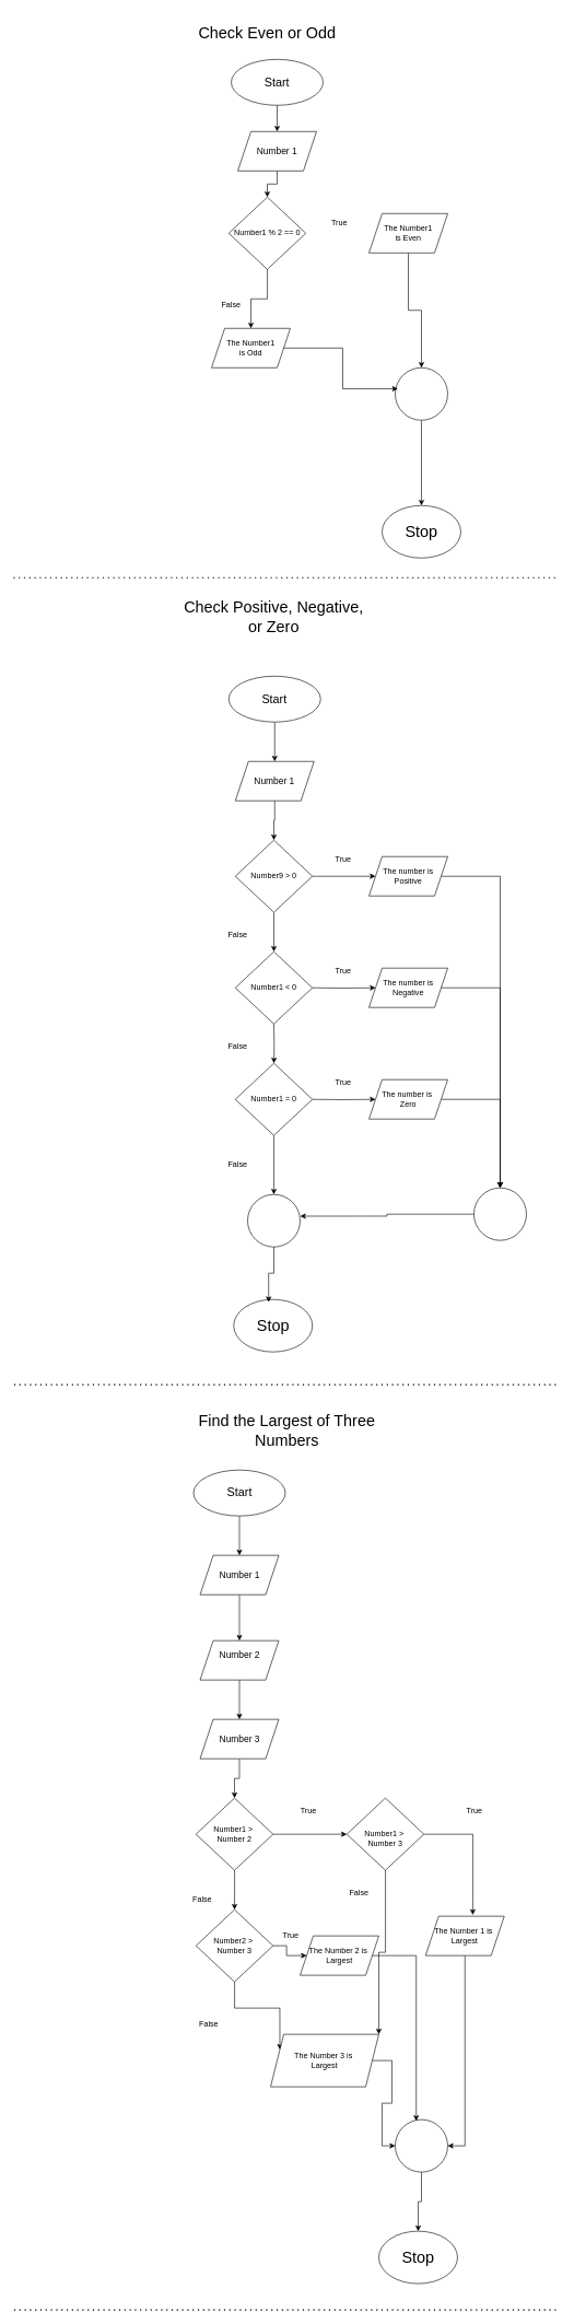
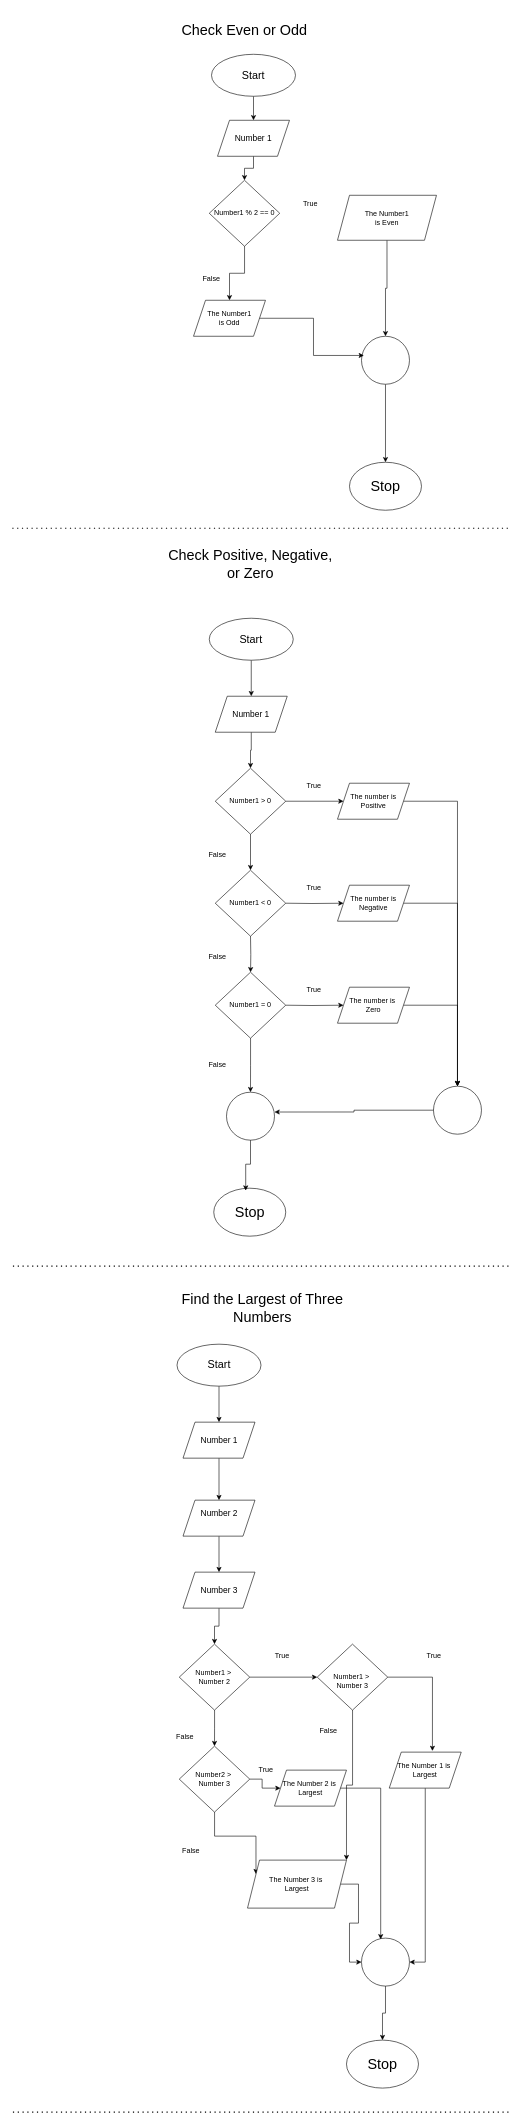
  <mxCell id="0" />
  <mxCell id="1" parent="0" />
  <mxCell id="2" value="&lt;font style=&quot;font-size: 24px;&quot;&gt;Check Even or Odd&lt;/font&gt;" style="text;html=1;align=center;verticalAlign=middle;whiteSpace=wrap;rounded=0;" vertex="1" parent="1"><mxGeometry x="262" y="20" width="290" height="60" as="geometry" /></mxCell>
  <mxCell id="3" style="edgeStyle=orthogonalEdgeStyle;rounded=0;orthogonalLoop=1;jettySize=auto;html=1;entryX=0.5;entryY=0;entryDx=0;entryDy=0;" edge="1" parent="1" source="4" target="6"><mxGeometry relative="1" as="geometry" /></mxCell>
  <mxCell id="4" value="&lt;font style=&quot;font-size: 18px;&quot;&gt;Start&lt;/font&gt;" style="ellipse;whiteSpace=wrap;html=1;" vertex="1" parent="1"><mxGeometry x="352" y="90" width="140" height="70" as="geometry" /></mxCell>
  <mxCell id="5" style="edgeStyle=orthogonalEdgeStyle;rounded=0;orthogonalLoop=1;jettySize=auto;html=1;entryX=0.5;entryY=0;entryDx=0;entryDy=0;" edge="1" parent="1" source="6" target="8"><mxGeometry relative="1" as="geometry" /></mxCell>
  <mxCell id="6" value="&lt;font style=&quot;font-size: 14px;&quot;&gt;Number 1&lt;/font&gt;" style="shape=parallelogram;perimeter=parallelogramPerimeter;whiteSpace=wrap;html=1;fixedSize=1;" vertex="1" parent="1"><mxGeometry x="362" y="200" width="120" height="60" as="geometry" /></mxCell>
  <mxCell id="7" value="" style="edgeStyle=orthogonalEdgeStyle;rounded=0;orthogonalLoop=1;jettySize=auto;html=1;" edge="1" parent="1" source="8" target="11"><mxGeometry relative="1" as="geometry" /></mxCell>
  <mxCell id="8" value="Number1 % 2 == 0" style="rhombus;whiteSpace=wrap;html=1;" vertex="1" parent="1"><mxGeometry x="348.25" y="300" width="117.5" height="110" as="geometry" /></mxCell>
  <mxCell id="9" value="True" style="text;html=1;align=center;verticalAlign=middle;whiteSpace=wrap;rounded=0;" vertex="1" parent="1"><mxGeometry x="482" y="320" width="70" height="40" as="geometry" /></mxCell>
  <mxCell id="10" value="False" style="text;html=1;align=center;verticalAlign=middle;whiteSpace=wrap;rounded=0;" vertex="1" parent="1"><mxGeometry x="322" y="450" width="60" height="30" as="geometry" /></mxCell>
  <mxCell id="11" value="The Number1&lt;div&gt;is Odd&lt;/div&gt;" style="shape=parallelogram;perimeter=parallelogramPerimeter;whiteSpace=wrap;html=1;fixedSize=1;" vertex="1" parent="1"><mxGeometry x="322" y="500" width="120" height="60" as="geometry" /></mxCell>
  <mxCell id="12" style="edgeStyle=orthogonalEdgeStyle;rounded=0;orthogonalLoop=1;jettySize=auto;html=1;entryX=0.5;entryY=0;entryDx=0;entryDy=0;" edge="1" parent="1" source="13" target="15"><mxGeometry relative="1" as="geometry" /></mxCell>
- <mxCell id="13" value="The Number1&lt;div&gt;is Even&lt;/div&gt;" style="shape=parallelogram;perimeter=parallelogramPerimeter;whiteSpace=wrap;html=1;fixedSize=1;" vertex="1" parent="1"><mxGeometry x="562" y="325" width="120" height="60" as="geometry" /></mxCell>
+ <mxCell id="13" value="The Number1&lt;div&gt;is Even&lt;/div&gt;" style="shape=parallelogram;perimeter=parallelogramPerimeter;whiteSpace=wrap;html=1;fixedSize=1;" vertex="1" parent="1"><mxGeometry x="562" y="325" width="165" height="75" as="geometry" /></mxCell>
  <mxCell id="14" style="edgeStyle=orthogonalEdgeStyle;rounded=0;orthogonalLoop=1;jettySize=auto;html=1;" edge="1" parent="1" source="15" target="17"><mxGeometry relative="1" as="geometry" /></mxCell>
  <mxCell id="15" value="" style="ellipse;whiteSpace=wrap;html=1;aspect=fixed;" vertex="1" parent="1"><mxGeometry x="602" y="560" width="80" height="80" as="geometry" /></mxCell>
  <mxCell id="16" style="edgeStyle=orthogonalEdgeStyle;rounded=0;orthogonalLoop=1;jettySize=auto;html=1;entryX=0.05;entryY=0.4;entryDx=0;entryDy=0;entryPerimeter=0;" edge="1" parent="1" source="11" target="15"><mxGeometry relative="1" as="geometry" /></mxCell>
  <mxCell id="17" value="&lt;font style=&quot;font-size: 24px;&quot;&gt;Stop&lt;/font&gt;" style="ellipse;whiteSpace=wrap;html=1;" vertex="1" parent="1"><mxGeometry x="582" y="770" width="120" height="80" as="geometry" /></mxCell>
  <mxCell id="18" value="" style="endArrow=none;dashed=1;html=1;dashPattern=1 3;strokeWidth=2;rounded=0;" edge="1" parent="1"><mxGeometry width="50" height="50" relative="1" as="geometry"><mxPoint x="20" y="880" as="sourcePoint" /><mxPoint x="852" y="880" as="targetPoint" /></mxGeometry></mxCell>
  <mxCell id="19" value="&lt;font style=&quot;font-size: 24px;&quot;&gt;Check Positive, Negative, or Zero&lt;/font&gt;" style="text;html=1;align=center;verticalAlign=middle;whiteSpace=wrap;rounded=0;" vertex="1" parent="1"><mxGeometry x="272" y="910" width="290" height="60" as="geometry" /></mxCell>
  <mxCell id="20" style="edgeStyle=orthogonalEdgeStyle;rounded=0;orthogonalLoop=1;jettySize=auto;html=1;entryX=0.5;entryY=0;entryDx=0;entryDy=0;" edge="1" parent="1" source="21" target="23"><mxGeometry relative="1" as="geometry" /></mxCell>
  <mxCell id="21" value="&lt;font style=&quot;font-size: 18px;&quot;&gt;Start&lt;/font&gt;" style="ellipse;whiteSpace=wrap;html=1;" vertex="1" parent="1"><mxGeometry x="348.25" y="1030" width="140" height="70" as="geometry" /></mxCell>
  <mxCell id="22" style="edgeStyle=orthogonalEdgeStyle;rounded=0;orthogonalLoop=1;jettySize=auto;html=1;entryX=0.5;entryY=0;entryDx=0;entryDy=0;" edge="1" parent="1" source="23" target="26"><mxGeometry relative="1" as="geometry" /></mxCell>
  <mxCell id="23" value="&lt;font style=&quot;font-size: 14px;&quot;&gt;Number 1&lt;/font&gt;" style="shape=parallelogram;perimeter=parallelogramPerimeter;whiteSpace=wrap;html=1;fixedSize=1;" vertex="1" parent="1"><mxGeometry x="358.25" y="1160" width="120" height="60" as="geometry" /></mxCell>
  <mxCell id="24" value="" style="edgeStyle=orthogonalEdgeStyle;rounded=0;orthogonalLoop=1;jettySize=auto;html=1;" edge="1" parent="1" source="26" target="28"><mxGeometry relative="1" as="geometry" /></mxCell>
  <mxCell id="25" value="" style="edgeStyle=orthogonalEdgeStyle;rounded=0;orthogonalLoop=1;jettySize=auto;html=1;" edge="1" parent="1" source="26" target="31"><mxGeometry relative="1" as="geometry" /></mxCell>
- <mxCell id="26" value="Number9 &amp;gt; 0" style="rhombus;whiteSpace=wrap;html=1;" vertex="1" parent="1"><mxGeometry x="358.25" y="1280" width="117.5" height="110" as="geometry" /></mxCell>
+ <mxCell id="26" value="Number1 &amp;gt; 0" style="rhombus;whiteSpace=wrap;html=1;" vertex="1" parent="1"><mxGeometry x="358.25" y="1280" width="117.5" height="110" as="geometry" /></mxCell>
  <mxCell id="27" style="edgeStyle=orthogonalEdgeStyle;rounded=0;orthogonalLoop=1;jettySize=auto;html=1;entryX=0.5;entryY=0;entryDx=0;entryDy=0;" edge="1" parent="1" source="28" target="46"><mxGeometry relative="1" as="geometry" /></mxCell>
  <mxCell id="28" value="The number is Positive" style="shape=parallelogram;perimeter=parallelogramPerimeter;whiteSpace=wrap;html=1;fixedSize=1;" vertex="1" parent="1"><mxGeometry x="562" y="1305" width="120" height="60" as="geometry" /></mxCell>
  <mxCell id="29" value="True" style="text;html=1;align=center;verticalAlign=middle;whiteSpace=wrap;rounded=0;" vertex="1" parent="1"><mxGeometry x="488.25" y="1290" width="70" height="40" as="geometry" /></mxCell>
  <mxCell id="30" value="False" style="text;html=1;align=center;verticalAlign=middle;whiteSpace=wrap;rounded=0;" vertex="1" parent="1"><mxGeometry x="332" y="1410" width="60" height="30" as="geometry" /></mxCell>
  <mxCell id="31" value="Number1 &amp;lt; 0" style="rhombus;whiteSpace=wrap;html=1;" vertex="1" parent="1"><mxGeometry x="358.25" y="1450" width="117.5" height="110" as="geometry" /></mxCell>
  <mxCell id="32" value="" style="edgeStyle=orthogonalEdgeStyle;rounded=0;orthogonalLoop=1;jettySize=auto;html=1;" edge="1" parent="1" target="34"><mxGeometry relative="1" as="geometry"><mxPoint x="476" y="1505" as="sourcePoint" /></mxGeometry></mxCell>
  <mxCell id="33" style="edgeStyle=orthogonalEdgeStyle;rounded=0;orthogonalLoop=1;jettySize=auto;html=1;entryX=0.5;entryY=0;entryDx=0;entryDy=0;" edge="1" parent="1" source="34" target="46"><mxGeometry relative="1" as="geometry"><mxPoint x="762" y="1690" as="targetPoint" /></mxGeometry></mxCell>
  <mxCell id="34" value="The number is Negative" style="shape=parallelogram;perimeter=parallelogramPerimeter;whiteSpace=wrap;html=1;fixedSize=1;" vertex="1" parent="1"><mxGeometry x="562" y="1475" width="120" height="60" as="geometry" /></mxCell>
  <mxCell id="35" value="True" style="text;html=1;align=center;verticalAlign=middle;whiteSpace=wrap;rounded=0;" vertex="1" parent="1"><mxGeometry x="488.25" y="1460" width="70" height="40" as="geometry" /></mxCell>
  <mxCell id="36" value="" style="edgeStyle=orthogonalEdgeStyle;rounded=0;orthogonalLoop=1;jettySize=auto;html=1;" edge="1" parent="1" target="39"><mxGeometry relative="1" as="geometry"><mxPoint x="417" y="1560" as="sourcePoint" /></mxGeometry></mxCell>
  <mxCell id="37" value="False" style="text;html=1;align=center;verticalAlign=middle;whiteSpace=wrap;rounded=0;" vertex="1" parent="1"><mxGeometry x="332" y="1580" width="60" height="30" as="geometry" /></mxCell>
  <mxCell id="38" style="edgeStyle=orthogonalEdgeStyle;rounded=0;orthogonalLoop=1;jettySize=auto;html=1;" edge="1" parent="1" source="39" target="44"><mxGeometry relative="1" as="geometry" /></mxCell>
  <mxCell id="39" value="Number1 = 0" style="rhombus;whiteSpace=wrap;html=1;" vertex="1" parent="1"><mxGeometry x="358.25" y="1620" width="117.5" height="110" as="geometry" /></mxCell>
  <mxCell id="40" value="" style="edgeStyle=orthogonalEdgeStyle;rounded=0;orthogonalLoop=1;jettySize=auto;html=1;" edge="1" parent="1" target="42"><mxGeometry relative="1" as="geometry"><mxPoint x="476" y="1675" as="sourcePoint" /></mxGeometry></mxCell>
  <mxCell id="41" style="edgeStyle=orthogonalEdgeStyle;rounded=0;orthogonalLoop=1;jettySize=auto;html=1;entryX=0.5;entryY=0;entryDx=0;entryDy=0;" edge="1" parent="1" source="42" target="46"><mxGeometry relative="1" as="geometry" /></mxCell>
  <mxCell id="42" value="The number is&amp;nbsp;&lt;div&gt;Zero&lt;/div&gt;" style="shape=parallelogram;perimeter=parallelogramPerimeter;whiteSpace=wrap;html=1;fixedSize=1;" vertex="1" parent="1"><mxGeometry x="562" y="1645" width="120" height="60" as="geometry" /></mxCell>
  <mxCell id="43" value="True" style="text;html=1;align=center;verticalAlign=middle;whiteSpace=wrap;rounded=0;" vertex="1" parent="1"><mxGeometry x="488.25" y="1630" width="70" height="40" as="geometry" /></mxCell>
  <mxCell id="44" value="" style="ellipse;whiteSpace=wrap;html=1;aspect=fixed;" vertex="1" parent="1"><mxGeometry x="377" y="1820" width="80" height="80" as="geometry" /></mxCell>
  <mxCell id="45" value="False" style="text;html=1;align=center;verticalAlign=middle;whiteSpace=wrap;rounded=0;" vertex="1" parent="1"><mxGeometry x="332" y="1760" width="60" height="30" as="geometry" /></mxCell>
  <mxCell id="46" value="" style="ellipse;whiteSpace=wrap;html=1;aspect=fixed;" vertex="1" parent="1"><mxGeometry x="722" y="1810" width="80" height="80" as="geometry" /></mxCell>
  <mxCell id="47" style="edgeStyle=orthogonalEdgeStyle;rounded=0;orthogonalLoop=1;jettySize=auto;html=1;entryX=1;entryY=0.413;entryDx=0;entryDy=0;entryPerimeter=0;" edge="1" parent="1" source="46" target="44"><mxGeometry relative="1" as="geometry" /></mxCell>
  <mxCell id="48" value="&lt;font style=&quot;font-size: 24px;&quot;&gt;Stop&lt;/font&gt;" style="ellipse;whiteSpace=wrap;html=1;" vertex="1" parent="1"><mxGeometry x="355.75" y="1980" width="120" height="80" as="geometry" /></mxCell>
  <mxCell id="49" style="edgeStyle=orthogonalEdgeStyle;rounded=0;orthogonalLoop=1;jettySize=auto;html=1;entryX=0.444;entryY=0.05;entryDx=0;entryDy=0;entryPerimeter=0;" edge="1" parent="1" source="44" target="48"><mxGeometry relative="1" as="geometry" /></mxCell>
  <mxCell id="50" value="" style="endArrow=none;dashed=1;html=1;dashPattern=1 3;strokeWidth=2;rounded=0;" edge="1" parent="1"><mxGeometry width="50" height="50" relative="1" as="geometry"><mxPoint x="21" y="2110" as="sourcePoint" /><mxPoint x="853" y="2110" as="targetPoint" /></mxGeometry></mxCell>
  <mxCell id="51" value="&lt;font style=&quot;font-size: 24px;&quot;&gt;Find the Largest of Three Numbers&lt;/font&gt;" style="text;html=1;align=center;verticalAlign=middle;whiteSpace=wrap;rounded=0;" vertex="1" parent="1"><mxGeometry x="292" y="2150" width="290" height="60" as="geometry" /></mxCell>
  <mxCell id="52" style="edgeStyle=orthogonalEdgeStyle;rounded=0;orthogonalLoop=1;jettySize=auto;html=1;entryX=0.5;entryY=0;entryDx=0;entryDy=0;" edge="1" parent="1" source="53" target="55"><mxGeometry relative="1" as="geometry" /></mxCell>
  <mxCell id="53" value="&lt;font style=&quot;font-size: 18px;&quot;&gt;Start&lt;/font&gt;" style="ellipse;whiteSpace=wrap;html=1;" vertex="1" parent="1"><mxGeometry x="294.5" y="2240" width="140" height="70" as="geometry" /></mxCell>
  <mxCell id="54" style="edgeStyle=orthogonalEdgeStyle;rounded=0;orthogonalLoop=1;jettySize=auto;html=1;" edge="1" parent="1" source="55" target="57"><mxGeometry relative="1" as="geometry" /></mxCell>
  <mxCell id="55" value="&lt;font style=&quot;font-size: 14px;&quot;&gt;Number 1&lt;/font&gt;" style="shape=parallelogram;perimeter=parallelogramPerimeter;whiteSpace=wrap;html=1;fixedSize=1;" vertex="1" parent="1"><mxGeometry x="304.5" y="2370" width="120" height="60" as="geometry" /></mxCell>
  <mxCell id="56" style="edgeStyle=orthogonalEdgeStyle;rounded=0;orthogonalLoop=1;jettySize=auto;html=1;entryX=0.5;entryY=0;entryDx=0;entryDy=0;" edge="1" parent="1" source="57" target="59"><mxGeometry relative="1" as="geometry" /></mxCell>
  <mxCell id="57" value="&lt;font style=&quot;font-size: 14px;&quot;&gt;Number 2&lt;/font&gt;&lt;div&gt;&lt;font style=&quot;font-size: 14px;&quot;&gt;&lt;br&gt;&lt;/font&gt;&lt;/div&gt;" style="shape=parallelogram;perimeter=parallelogramPerimeter;whiteSpace=wrap;html=1;fixedSize=1;" vertex="1" parent="1"><mxGeometry x="304.5" y="2500" width="120" height="60" as="geometry" /></mxCell>
  <mxCell id="58" style="edgeStyle=orthogonalEdgeStyle;rounded=0;orthogonalLoop=1;jettySize=auto;html=1;entryX=0.5;entryY=0;entryDx=0;entryDy=0;" edge="1" parent="1" source="59" target="62"><mxGeometry relative="1" as="geometry" /></mxCell>
  <mxCell id="59" value="&lt;font style=&quot;font-size: 14px;&quot;&gt;Number 3&lt;/font&gt;" style="shape=parallelogram;perimeter=parallelogramPerimeter;whiteSpace=wrap;html=1;fixedSize=1;" vertex="1" parent="1"><mxGeometry x="304.5" y="2620" width="120" height="60" as="geometry" /></mxCell>
  <mxCell id="60" style="edgeStyle=orthogonalEdgeStyle;rounded=0;orthogonalLoop=1;jettySize=auto;html=1;entryX=0;entryY=0.5;entryDx=0;entryDy=0;" edge="1" parent="1" source="62" target="65"><mxGeometry relative="1" as="geometry" /></mxCell>
  <mxCell id="61" style="edgeStyle=orthogonalEdgeStyle;rounded=0;orthogonalLoop=1;jettySize=auto;html=1;entryX=0.5;entryY=0;entryDx=0;entryDy=0;" edge="1" parent="1" source="62" target="73"><mxGeometry relative="1" as="geometry" /></mxCell>
  <mxCell id="62" value="&lt;div&gt;&lt;br&gt;&lt;/div&gt;Number1 &amp;gt;&amp;nbsp;&lt;div&gt;Number 2&lt;div&gt;&lt;br&gt;&lt;/div&gt;&lt;/div&gt;" style="rhombus;whiteSpace=wrap;html=1;" vertex="1" parent="1"><mxGeometry x="298.25" y="2740" width="117.5" height="110" as="geometry" /></mxCell>
  <mxCell id="63" value="True" style="text;html=1;align=center;verticalAlign=middle;whiteSpace=wrap;rounded=0;" vertex="1" parent="1"><mxGeometry x="434.5" y="2740" width="70" height="40" as="geometry" /></mxCell>
  <mxCell id="64" style="edgeStyle=orthogonalEdgeStyle;rounded=0;orthogonalLoop=1;jettySize=auto;html=1;entryX=1;entryY=0;entryDx=0;entryDy=0;" edge="1" parent="1" source="65" target="79"><mxGeometry relative="1" as="geometry" /></mxCell>
  <mxCell id="65" value="&lt;div&gt;&lt;br&gt;&lt;/div&gt;Number1 &amp;gt;&amp;nbsp;&lt;div&gt;Number 3&lt;/div&gt;" style="rhombus;whiteSpace=wrap;html=1;" vertex="1" parent="1"><mxGeometry x="528.25" y="2740" width="117.5" height="110" as="geometry" /></mxCell>
  <mxCell id="66" value="False" style="text;html=1;align=center;verticalAlign=middle;whiteSpace=wrap;rounded=0;" vertex="1" parent="1"><mxGeometry x="278.25" y="2880" width="60" height="30" as="geometry" /></mxCell>
  <mxCell id="67" value="True" style="text;html=1;align=center;verticalAlign=middle;whiteSpace=wrap;rounded=0;" vertex="1" parent="1"><mxGeometry x="688.25" y="2740" width="70" height="40" as="geometry" /></mxCell>
  <mxCell id="68" style="edgeStyle=orthogonalEdgeStyle;rounded=0;orthogonalLoop=1;jettySize=auto;html=1;entryX=1;entryY=0.5;entryDx=0;entryDy=0;" edge="1" parent="1" source="69" target="81"><mxGeometry relative="1" as="geometry" /></mxCell>
  <mxCell id="69" value="The Number 1 is&amp;nbsp;&lt;div&gt;Largest&lt;/div&gt;" style="shape=parallelogram;perimeter=parallelogramPerimeter;whiteSpace=wrap;html=1;fixedSize=1;" vertex="1" parent="1"><mxGeometry x="648.25" y="2920" width="120" height="60" as="geometry" /></mxCell>
  <mxCell id="70" style="edgeStyle=orthogonalEdgeStyle;rounded=0;orthogonalLoop=1;jettySize=auto;html=1;entryX=0.6;entryY=-0.033;entryDx=0;entryDy=0;entryPerimeter=0;" edge="1" parent="1" source="65" target="69"><mxGeometry relative="1" as="geometry" /></mxCell>
  <mxCell id="71" style="edgeStyle=orthogonalEdgeStyle;rounded=0;orthogonalLoop=1;jettySize=auto;html=1;entryX=0;entryY=0.5;entryDx=0;entryDy=0;" edge="1" parent="1" source="73" target="74"><mxGeometry relative="1" as="geometry" /></mxCell>
  <mxCell id="72" style="edgeStyle=orthogonalEdgeStyle;rounded=0;orthogonalLoop=1;jettySize=auto;html=1;entryX=0;entryY=0.25;entryDx=0;entryDy=0;" edge="1" parent="1" source="73" target="79"><mxGeometry relative="1" as="geometry" /></mxCell>
  <mxCell id="73" value="&lt;div&gt;&lt;br&gt;&lt;/div&gt;Number2 &amp;gt;&amp;nbsp;&lt;div&gt;Number 3&lt;div&gt;&lt;br&gt;&lt;/div&gt;&lt;/div&gt;" style="rhombus;whiteSpace=wrap;html=1;" vertex="1" parent="1"><mxGeometry x="298.25" y="2910" width="117.5" height="110" as="geometry" /></mxCell>
  <mxCell id="74" value="The Number 2 is&amp;nbsp;&lt;div&gt;Largest&lt;/div&gt;" style="shape=parallelogram;perimeter=parallelogramPerimeter;whiteSpace=wrap;html=1;fixedSize=1;" vertex="1" parent="1"><mxGeometry x="457" y="2950" width="120" height="60" as="geometry" /></mxCell>
  <mxCell id="75" value="False" style="text;html=1;align=center;verticalAlign=middle;whiteSpace=wrap;rounded=0;" vertex="1" parent="1"><mxGeometry x="517" y="2870" width="60" height="30" as="geometry" /></mxCell>
  <mxCell id="76" value="True" style="text;html=1;align=center;verticalAlign=middle;whiteSpace=wrap;rounded=0;" vertex="1" parent="1"><mxGeometry x="408.25" y="2930" width="70" height="40" as="geometry" /></mxCell>
  <mxCell id="77" value="False" style="text;html=1;align=center;verticalAlign=middle;whiteSpace=wrap;rounded=0;" vertex="1" parent="1"><mxGeometry x="288.25" y="3070" width="60" height="30" as="geometry" /></mxCell>
  <mxCell id="78" style="edgeStyle=orthogonalEdgeStyle;rounded=0;orthogonalLoop=1;jettySize=auto;html=1;entryX=0;entryY=0.5;entryDx=0;entryDy=0;" edge="1" parent="1" source="79" target="81"><mxGeometry relative="1" as="geometry" /></mxCell>
  <mxCell id="79" value="The Number 3 is&amp;nbsp;&lt;div&gt;Largest&lt;/div&gt;" style="shape=parallelogram;perimeter=parallelogramPerimeter;whiteSpace=wrap;html=1;fixedSize=1;" vertex="1" parent="1"><mxGeometry x="412" y="3100" width="165" height="80" as="geometry" /></mxCell>
  <mxCell id="80" style="edgeStyle=orthogonalEdgeStyle;rounded=0;orthogonalLoop=1;jettySize=auto;html=1;entryX=0.5;entryY=0;entryDx=0;entryDy=0;" edge="1" parent="1" source="81" target="83"><mxGeometry relative="1" as="geometry" /></mxCell>
  <mxCell id="81" value="" style="ellipse;whiteSpace=wrap;html=1;aspect=fixed;" vertex="1" parent="1"><mxGeometry x="602" y="3230" width="80" height="80" as="geometry" /></mxCell>
  <mxCell id="82" style="edgeStyle=orthogonalEdgeStyle;rounded=0;orthogonalLoop=1;jettySize=auto;html=1;entryX=0.4;entryY=0.025;entryDx=0;entryDy=0;entryPerimeter=0;" edge="1" parent="1" source="74" target="81"><mxGeometry relative="1" as="geometry" /></mxCell>
  <mxCell id="83" value="&lt;font style=&quot;font-size: 24px;&quot;&gt;Stop&lt;/font&gt;" style="ellipse;whiteSpace=wrap;html=1;" vertex="1" parent="1"><mxGeometry x="577" y="3400" width="120" height="80" as="geometry" /></mxCell>
  <mxCell id="84" value="" style="endArrow=none;dashed=1;html=1;dashPattern=1 3;strokeWidth=2;rounded=0;" edge="1" parent="1"><mxGeometry width="50" height="50" relative="1" as="geometry"><mxPoint x="21" y="3520" as="sourcePoint" /><mxPoint x="853" y="3520" as="targetPoint" /></mxGeometry></mxCell>
